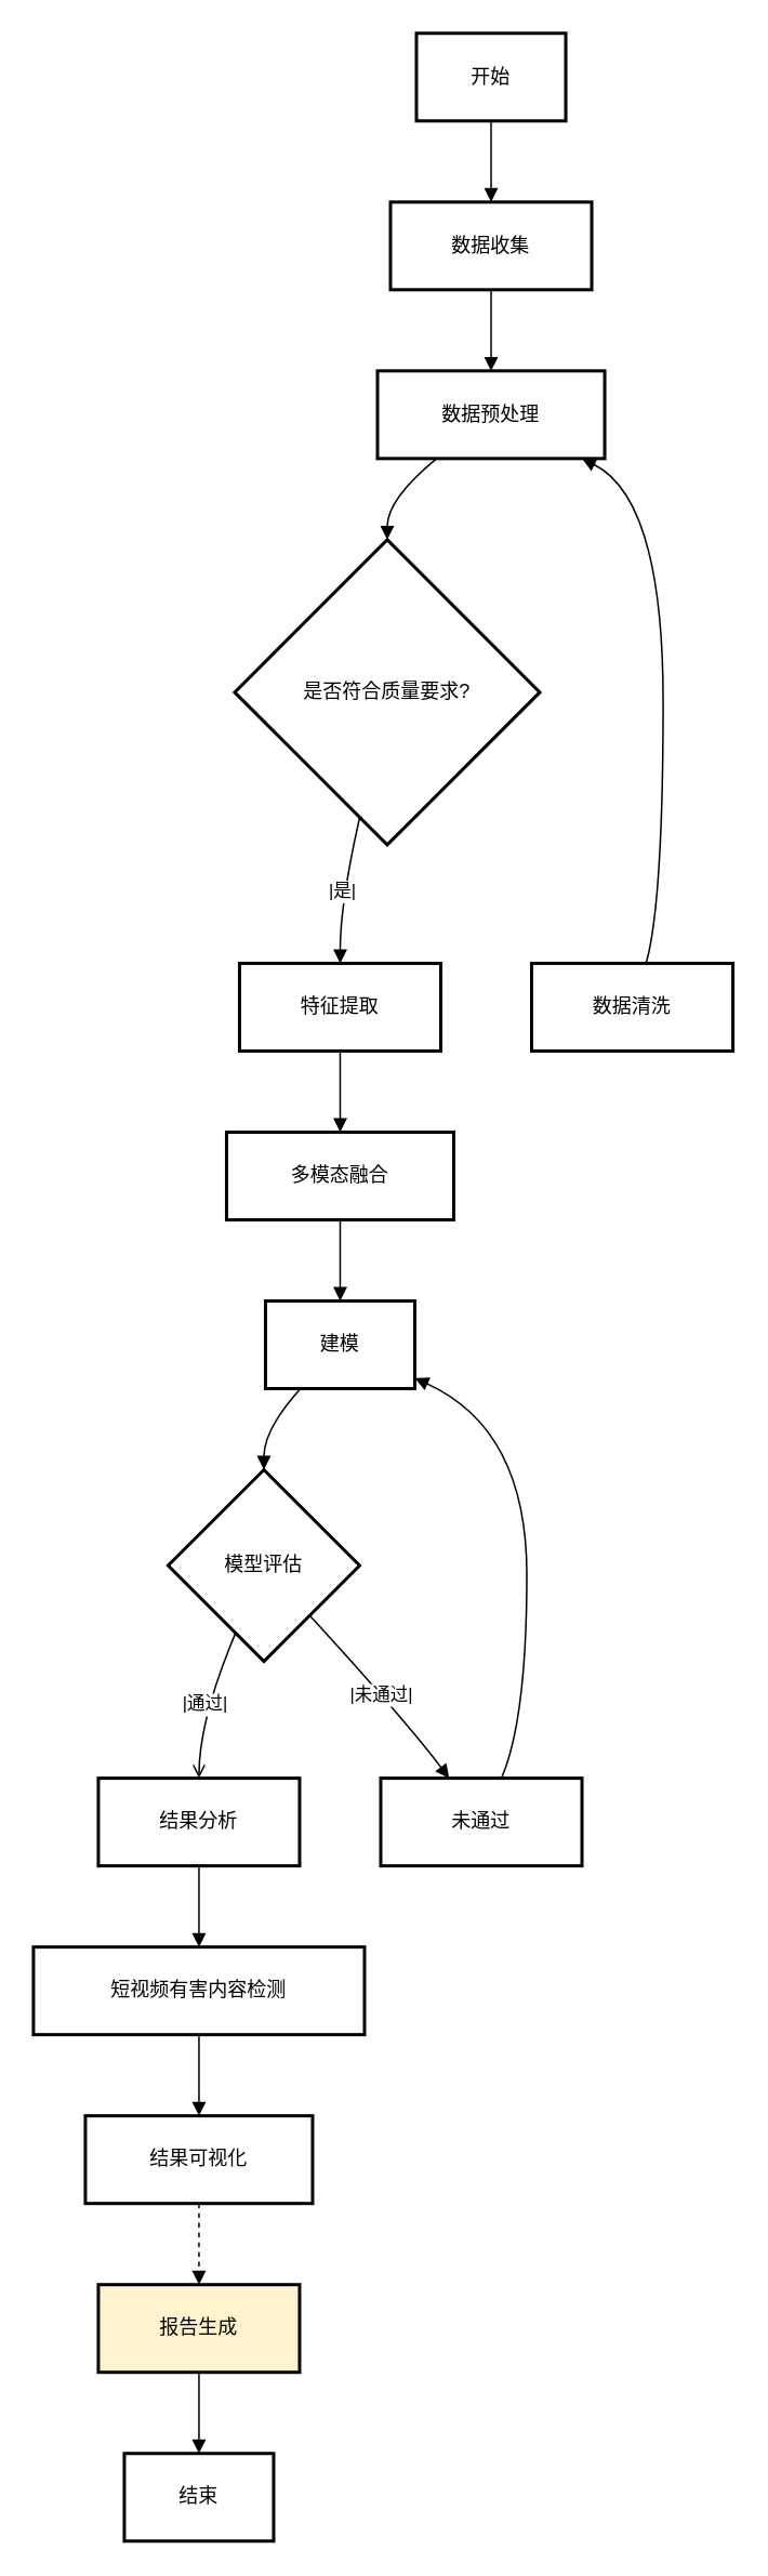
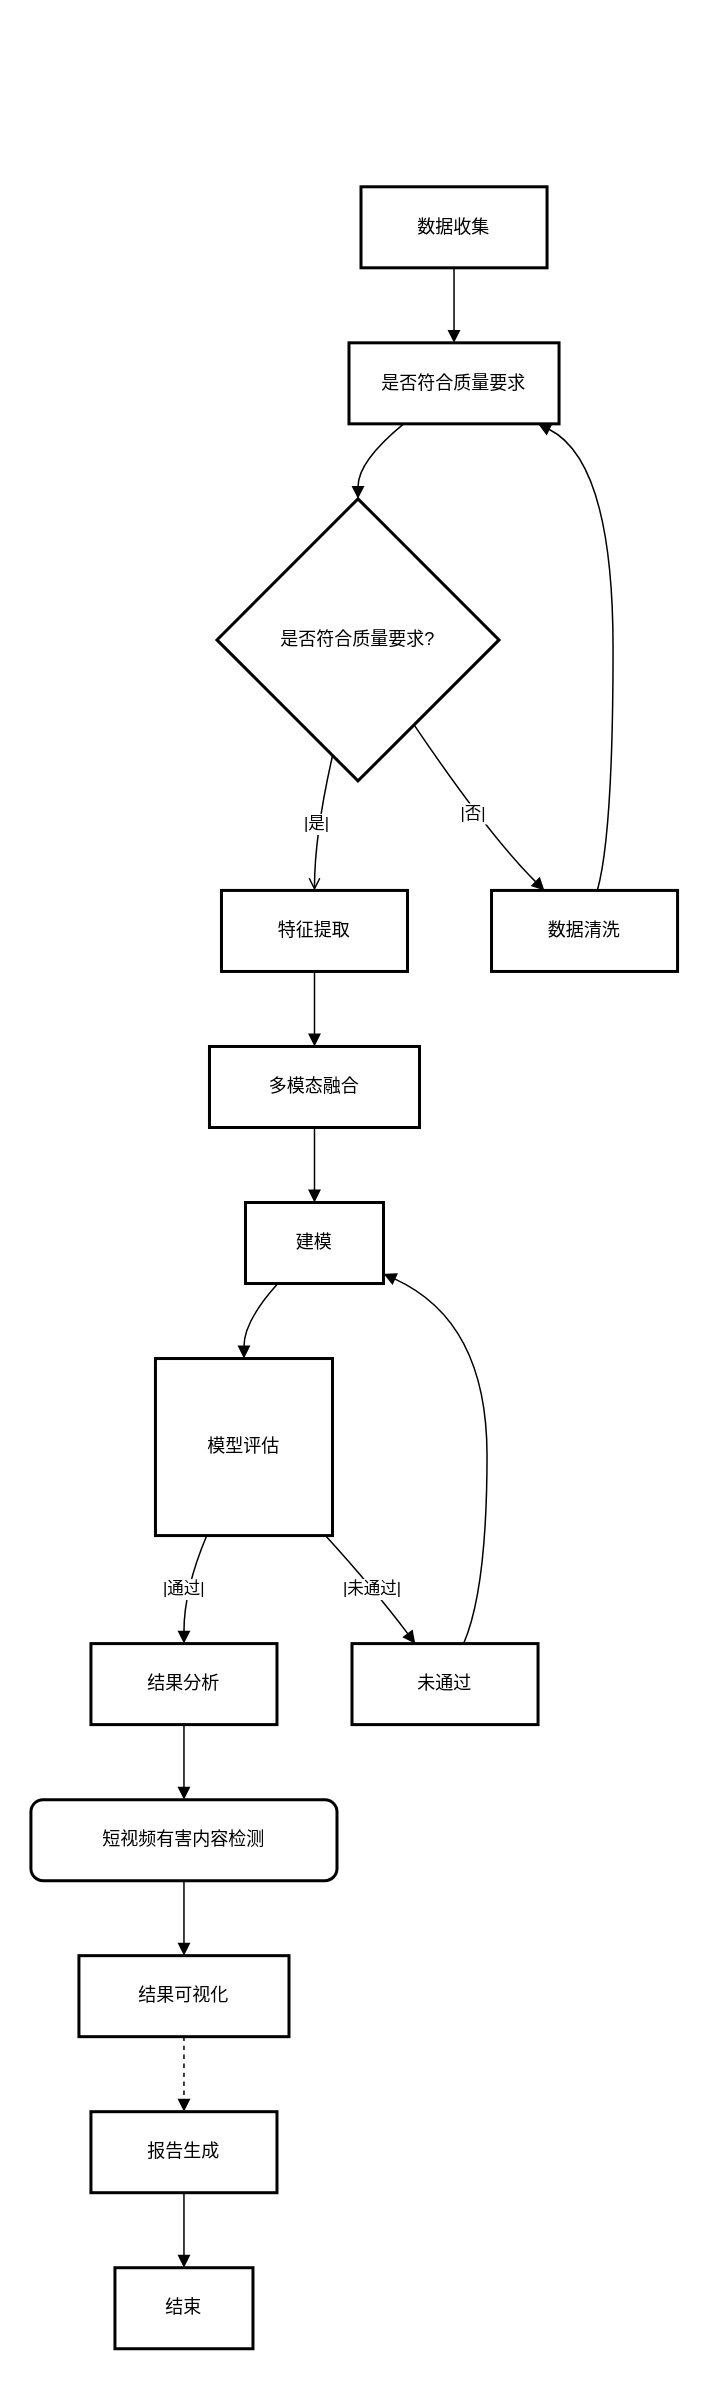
  <mxCell id="0" />
  <mxCell id="1" parent="0" />
- <mxCell id="2" value="开始" style="whiteSpace=wrap;strokeWidth=2;" vertex="1" parent="1"><mxGeometry x="256" y="20" width="92" height="54" as="geometry" /></mxCell>
  <mxCell id="3" value="数据收集" style="whiteSpace=wrap;strokeWidth=2;" vertex="1" parent="1"><mxGeometry x="240" y="124" width="124" height="54" as="geometry" /></mxCell>
- <mxCell id="4" value="数据预处理" style="whiteSpace=wrap;strokeWidth=2;" vertex="1" parent="1"><mxGeometry x="232" y="228" width="140" height="54" as="geometry" /></mxCell>
+ <mxCell id="4" value="是否符合质量要求" style="whiteSpace=wrap;strokeWidth=2;" vertex="1" parent="1"><mxGeometry x="232" y="228" width="140" height="54" as="geometry" /></mxCell>
  <mxCell id="5" value="是否符合质量要求?" style="rhombus;strokeWidth=2;whiteSpace=wrap;" vertex="1" parent="1"><mxGeometry x="144" y="332" width="188" height="188" as="geometry" /></mxCell>
  <mxCell id="6" value="特征提取" style="whiteSpace=wrap;strokeWidth=2;" vertex="1" parent="1"><mxGeometry x="147" y="593" width="124" height="54" as="geometry" /></mxCell>
  <mxCell id="7" value="数据清洗" style="whiteSpace=wrap;strokeWidth=2;" vertex="1" parent="1"><mxGeometry x="327" y="593" width="124" height="54" as="geometry" /></mxCell>
  <mxCell id="8" value="多模态融合" style="whiteSpace=wrap;strokeWidth=2;" vertex="1" parent="1"><mxGeometry x="139" y="697" width="140" height="54" as="geometry" /></mxCell>
  <mxCell id="9" value="建模" style="whiteSpace=wrap;strokeWidth=2;" vertex="1" parent="1"><mxGeometry x="163" y="801" width="92" height="54" as="geometry" /></mxCell>
- <mxCell id="10" value="模型评估" style="rhombus;strokeWidth=2;whiteSpace=wrap;" vertex="1" parent="1"><mxGeometry x="103" y="905" width="118" height="118" as="geometry" /></mxCell>
+ <mxCell id="10" value="模型评估" style="strokeWidth=2;whiteSpace=wrap;rounded=0;" vertex="1" parent="1"><mxGeometry x="103" y="905" width="118" height="118" as="geometry" /></mxCell>
  <mxCell id="11" value="结果分析" style="whiteSpace=wrap;strokeWidth=2;" vertex="1" parent="1"><mxGeometry x="60" y="1095" width="124" height="54" as="geometry" /></mxCell>
  <mxCell id="12" value="未通过" style="whiteSpace=wrap;strokeWidth=2;" vertex="1" parent="1"><mxGeometry x="234" y="1095" width="124" height="54" as="geometry" /></mxCell>
- <mxCell id="13" value="短视频有害内容检测" style="whiteSpace=wrap;strokeWidth=2;" vertex="1" parent="1"><mxGeometry x="20" y="1199" width="204" height="54" as="geometry" /></mxCell>
+ <mxCell id="13" value="短视频有害内容检测" style="whiteSpace=wrap;strokeWidth=2;rounded=1;" vertex="1" parent="1"><mxGeometry x="20" y="1199" width="204" height="54" as="geometry" /></mxCell>
  <mxCell id="14" value="结果可视化" style="whiteSpace=wrap;strokeWidth=2;" vertex="1" parent="1"><mxGeometry x="52" y="1303" width="140" height="54" as="geometry" /></mxCell>
- <mxCell id="15" value="报告生成" style="whiteSpace=wrap;strokeWidth=2;fillColor=#fff2cc;" vertex="1" parent="1"><mxGeometry x="60" y="1407" width="124" height="54" as="geometry" /></mxCell>
+ <mxCell id="15" value="报告生成" style="whiteSpace=wrap;strokeWidth=2;" vertex="1" parent="1"><mxGeometry x="60" y="1407" width="124" height="54" as="geometry" /></mxCell>
  <mxCell id="16" value="结束" style="whiteSpace=wrap;strokeWidth=2;" vertex="1" parent="1"><mxGeometry x="76" y="1511" width="92" height="54" as="geometry" /></mxCell>
- <mxCell id="17" value="" style="curved=1;startArrow=none;endArrow=block;exitX=0.5;exitY=1;entryX=0.5;entryY=0;" edge="1" parent="1" source="2" target="3"><mxGeometry relative="1" as="geometry"><Array as="points" /></mxGeometry></mxCell>
  <mxCell id="18" value="" style="curved=1;startArrow=none;endArrow=block;exitX=0.5;exitY=1;entryX=0.5;entryY=0;" edge="1" parent="1" source="3" target="4"><mxGeometry relative="1" as="geometry"><Array as="points" /></mxGeometry></mxCell>
  <mxCell id="19" value="" style="curved=1;startArrow=none;endArrow=block;exitX=0.26;exitY=1;entryX=0.5;entryY=0;" edge="1" parent="1" source="4" target="5"><mxGeometry relative="1" as="geometry"><Array as="points"><mxPoint x="238" y="307" /></Array></mxGeometry></mxCell>
- <mxCell id="20" value="|是|" style="curved=1;startArrow=none;endArrow=block;exitX=0.39;exitY=1;entryX=0.5;entryY=-0.01;" edge="1" parent="1" source="5" target="6"><mxGeometry relative="1" as="geometry"><Array as="points"><mxPoint x="209" y="556" /></Array></mxGeometry></mxCell>
+ <mxCell id="20" value="|是|" style="curved=1;startArrow=none;endArrow=open;exitX=0.39;exitY=1;entryX=0.5;entryY=-0.01;" edge="1" parent="1" source="5" target="6"><mxGeometry relative="1" as="geometry"><Array as="points"><mxPoint x="209" y="556" /></Array></mxGeometry></mxCell>
+ <mxCell id="21" value="|否|" style="curved=1;startArrow=none;endArrow=block;exitX=0.83;exitY=1;entryX=0.28;entryY=-0.01;" edge="1" parent="1" source="5" target="7"><mxGeometry relative="1" as="geometry"><Array as="points"><mxPoint x="325" y="556" /></Array></mxGeometry></mxCell>
  <mxCell id="22" value="" style="curved=1;startArrow=none;endArrow=block;exitX=0.57;exitY=-0.01;entryX=0.9;entryY=1;" edge="1" parent="1" source="7" target="4"><mxGeometry relative="1" as="geometry"><Array as="points"><mxPoint x="408" y="556" /><mxPoint x="408" y="307" /></Array></mxGeometry></mxCell>
  <mxCell id="23" value="" style="curved=1;startArrow=none;endArrow=block;exitX=0.5;exitY=0.99;entryX=0.5;entryY=-0.01;" edge="1" parent="1" source="6" target="8"><mxGeometry relative="1" as="geometry"><Array as="points" /></mxGeometry></mxCell>
  <mxCell id="24" value="" style="curved=1;startArrow=none;endArrow=block;exitX=0.5;exitY=0.99;entryX=0.5;entryY=-0.01;" edge="1" parent="1" source="8" target="9"><mxGeometry relative="1" as="geometry"><Array as="points" /></mxGeometry></mxCell>
  <mxCell id="25" value="" style="curved=1;startArrow=none;endArrow=block;exitX=0.24;exitY=0.99;entryX=0.5;entryY=0;" edge="1" parent="1" source="9" target="10"><mxGeometry relative="1" as="geometry"><Array as="points"><mxPoint x="162" y="880" /></Array></mxGeometry></mxCell>
- <mxCell id="26" value="|通过|" style="curved=1;startArrow=none;endArrow=open;exitX=0.29;exitY=1;entryX=0.5;entryY=0;" edge="1" parent="1" source="10" target="11"><mxGeometry relative="1" as="geometry"><Array as="points"><mxPoint x="122" y="1059" /></Array></mxGeometry></mxCell>
+ <mxCell id="26" value="|通过|" style="curved=1;startArrow=none;endArrow=block;exitX=0.29;exitY=1;entryX=0.5;entryY=0;" edge="1" parent="1" source="10" target="11"><mxGeometry relative="1" as="geometry"><Array as="points"><mxPoint x="122" y="1059" /></Array></mxGeometry></mxCell>
  <mxCell id="27" value="|未通过|" style="curved=1;startArrow=none;endArrow=block;exitX=0.96;exitY=1;entryX=0.34;entryY=0;" edge="1" parent="1" source="10" target="12"><mxGeometry relative="1" as="geometry"><Array as="points"><mxPoint x="249" y="1059" /></Array></mxGeometry></mxCell>
  <mxCell id="28" value="" style="curved=1;startArrow=none;endArrow=block;exitX=0.6;exitY=0;entryX=1;entryY=0.88;" edge="1" parent="1" source="12" target="9"><mxGeometry relative="1" as="geometry"><Array as="points"><mxPoint x="324" y="1059" /><mxPoint x="324" y="880" /></Array></mxGeometry></mxCell>
  <mxCell id="29" value="" style="curved=1;startArrow=none;endArrow=block;exitX=0.5;exitY=1;entryX=0.5;entryY=0;" edge="1" parent="1" source="11" target="13"><mxGeometry relative="1" as="geometry"><Array as="points" /></mxGeometry></mxCell>
  <mxCell id="30" value="" style="curved=1;startArrow=none;endArrow=block;exitX=0.5;exitY=1;entryX=0.5;entryY=0;" edge="1" parent="1" source="13" target="14"><mxGeometry relative="1" as="geometry"><Array as="points" /></mxGeometry></mxCell>
  <mxCell id="31" value="" style="curved=1;startArrow=none;endArrow=block;exitX=0.5;exitY=1;entryX=0.5;entryY=0;dashed=1;" edge="1" parent="1" source="14" target="15"><mxGeometry relative="1" as="geometry"><Array as="points" /></mxGeometry></mxCell>
  <mxCell id="32" value="" style="curved=1;startArrow=none;endArrow=block;exitX=0.5;exitY=1;entryX=0.5;entryY=0;" edge="1" parent="1" source="15" target="16"><mxGeometry relative="1" as="geometry"><Array as="points" /></mxGeometry></mxCell>
